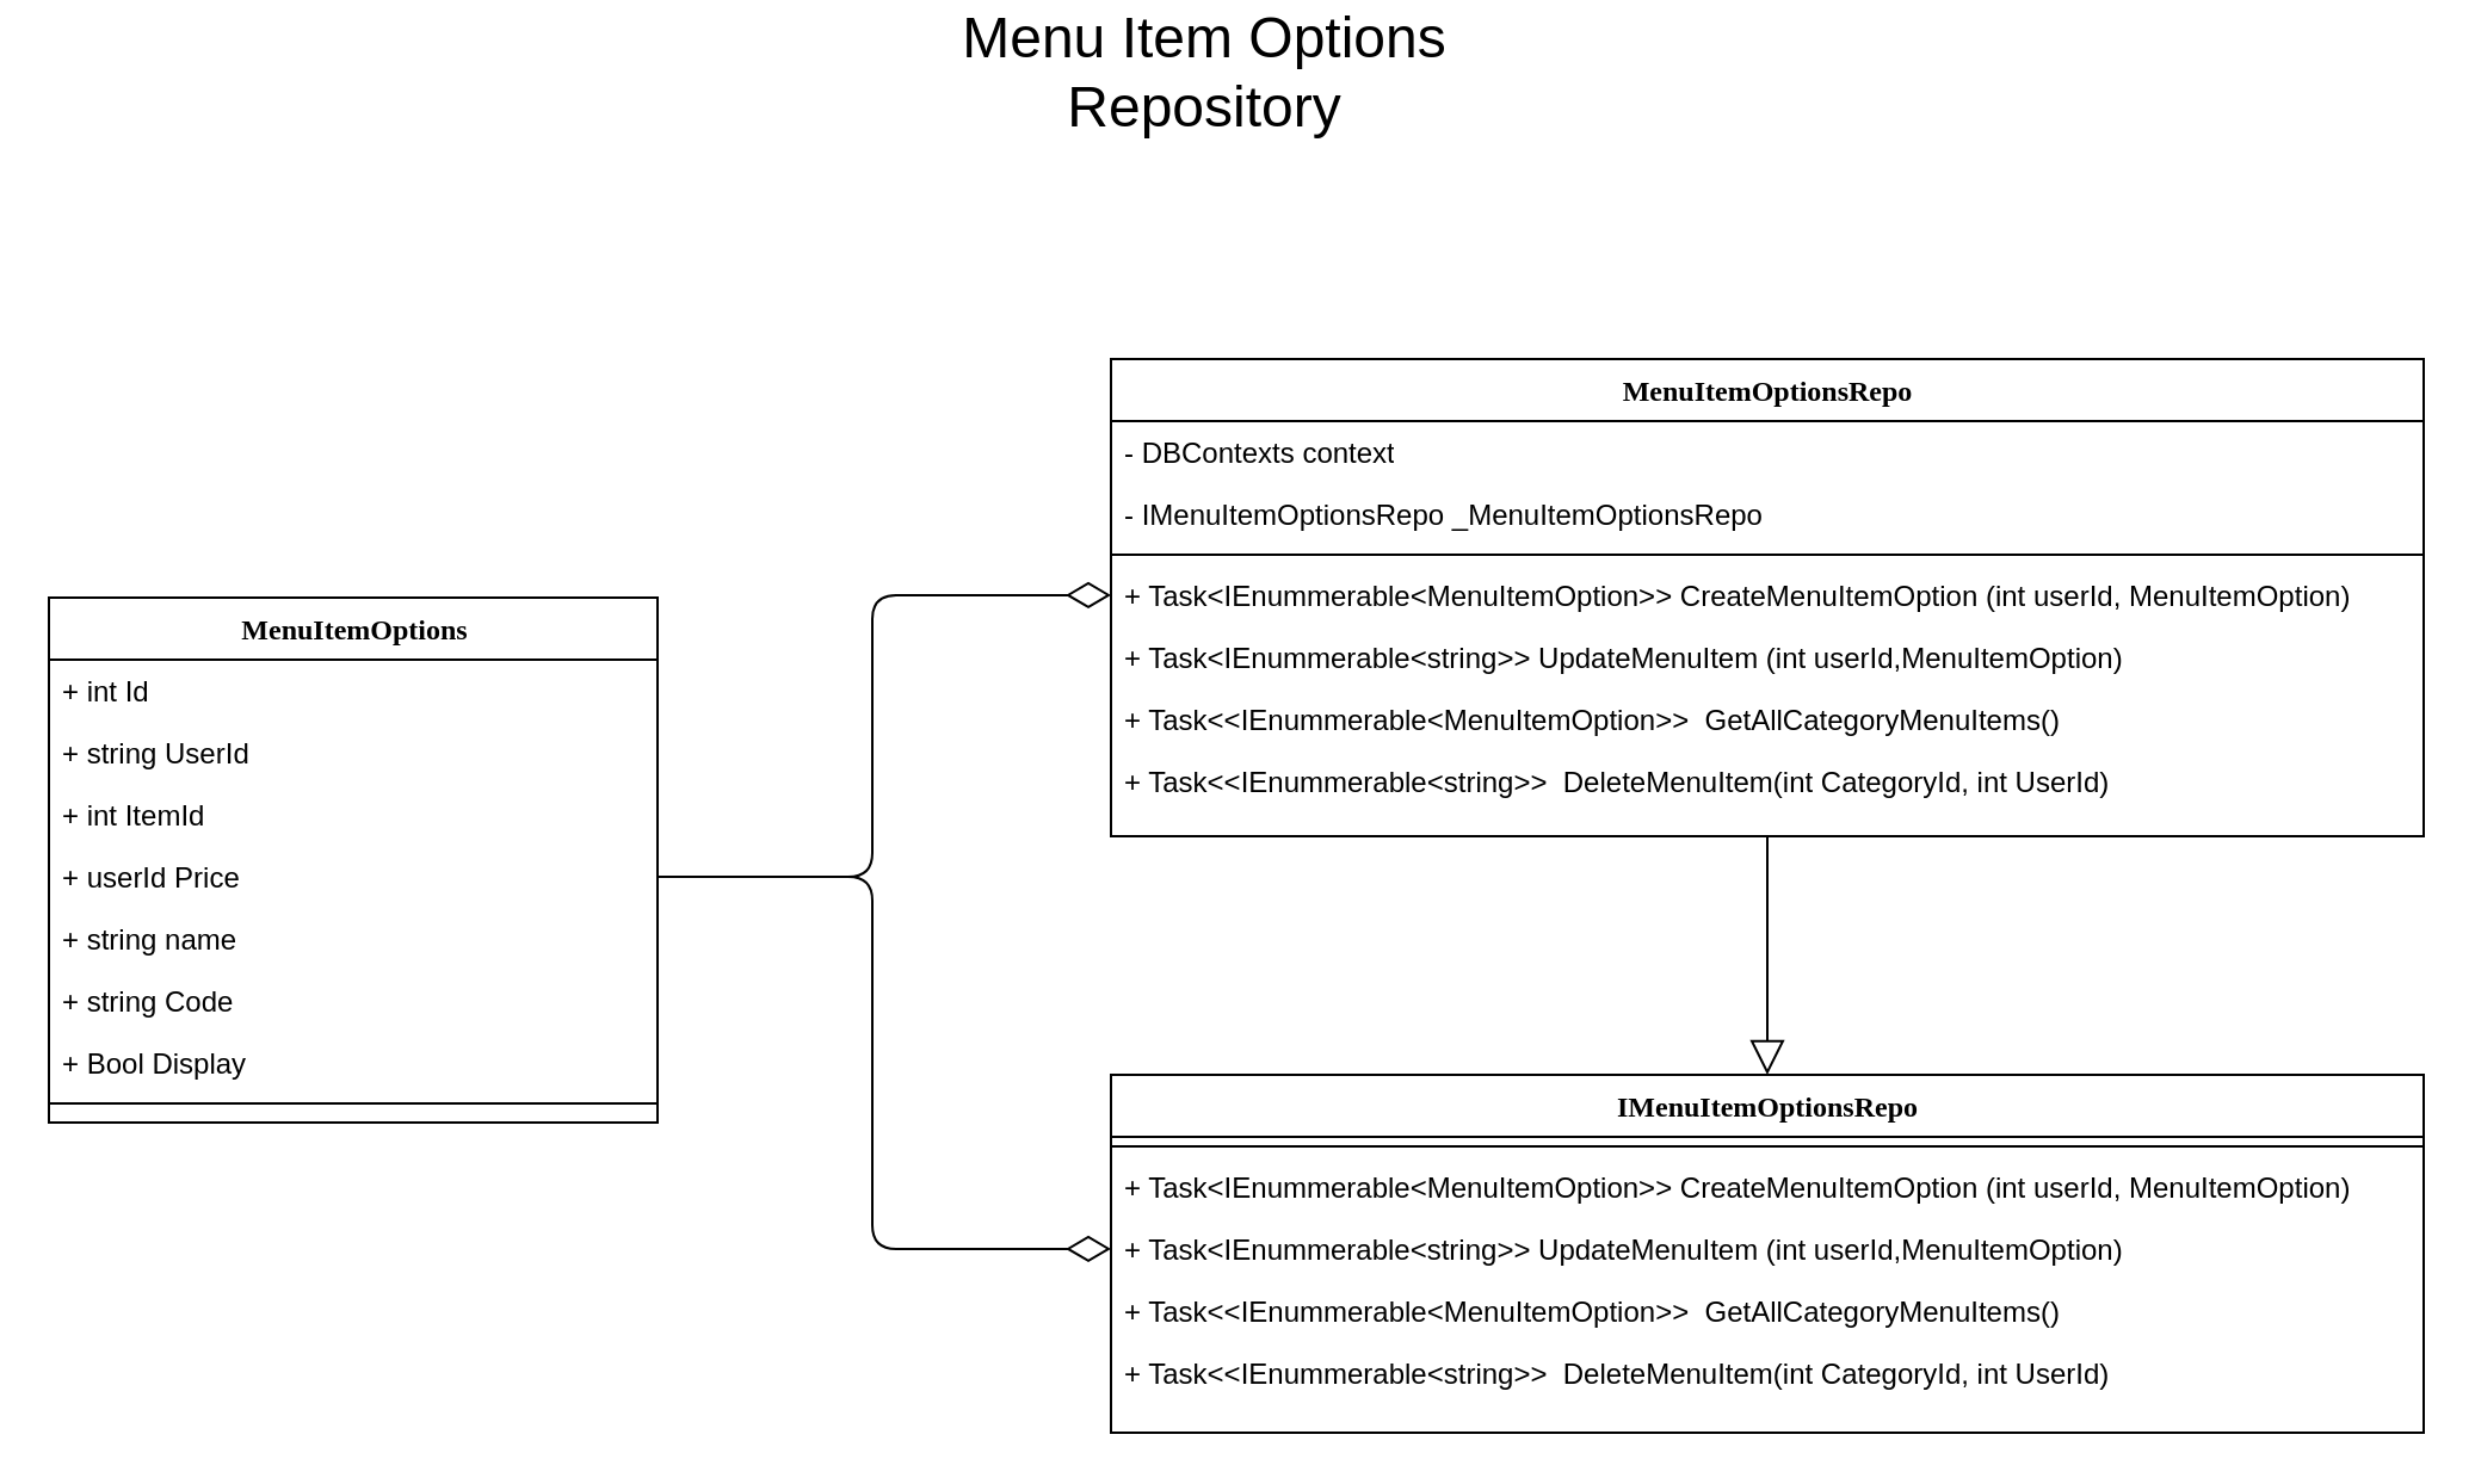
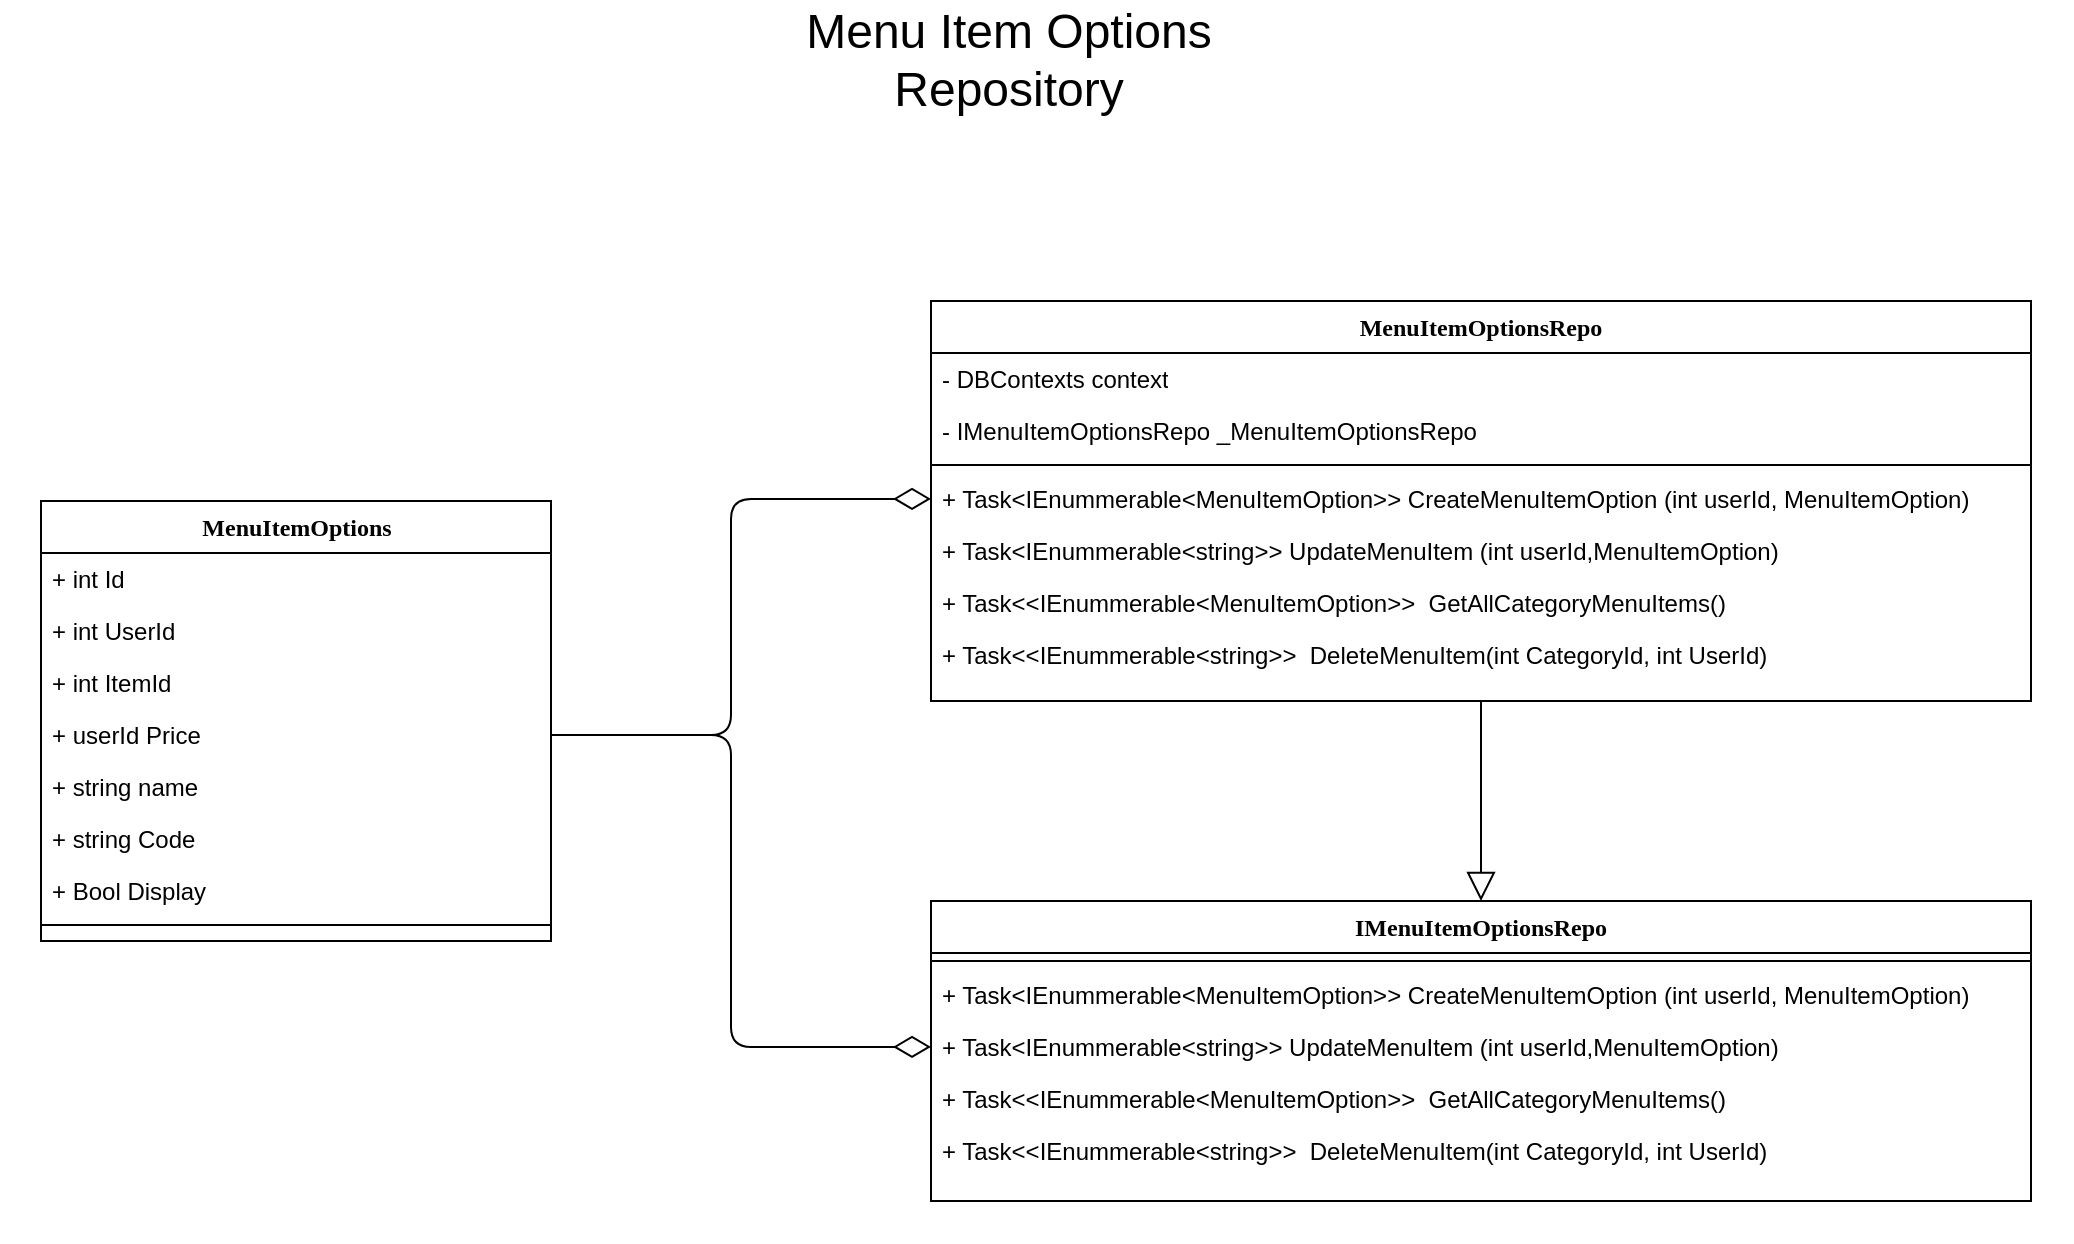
  <mxCell id="0" />
  <mxCell id="1" parent="0" />
  <mxCell id="2" value="&lt;font style=&quot;font-size: 24px&quot;&gt;Menu Item Options Repository&lt;br&gt;&lt;/font&gt;" style="text;html=1;strokeColor=none;fillColor=none;align=center;verticalAlign=middle;whiteSpace=wrap;rounded=0;" vertex="1" parent="1"><mxGeometry x="352" y="20" width="305" height="20" as="geometry" /></mxCell>
  <mxCell id="3" value="IMenuItemOptionsRepo" style="swimlane;html=1;fontStyle=1;align=center;verticalAlign=top;childLayout=stackLayout;horizontal=1;startSize=26;horizontalStack=0;resizeParent=1;resizeLast=0;collapsible=1;marginBottom=0;swimlaneFillColor=#ffffff;rounded=0;shadow=0;comic=0;labelBackgroundColor=none;strokeWidth=1;fillColor=none;fontFamily=Verdana;fontSize=12" vertex="1" parent="1"><mxGeometry x="465" y="449.96" width="550" height="150" as="geometry" /></mxCell>
  <mxCell id="4" value="" style="line;html=1;strokeWidth=1;fillColor=none;align=left;verticalAlign=middle;spacingTop=-1;spacingLeft=3;spacingRight=3;rotatable=0;labelPosition=right;points=[];portConstraint=eastwest;" vertex="1" parent="3"><mxGeometry y="26" width="550" height="8" as="geometry" /></mxCell>
  <mxCell id="5" value="+ Task&amp;lt;IEnummerable&amp;lt;MenuItemOption&amp;gt;&amp;gt; CreateMenuItemOption (int userId, MenuItemOption)" style="text;html=1;strokeColor=none;fillColor=none;align=left;verticalAlign=top;spacingLeft=4;spacingRight=4;whiteSpace=wrap;overflow=hidden;rotatable=0;points=[[0,0.5],[1,0.5]];portConstraint=eastwest;" vertex="1" parent="3"><mxGeometry y="34" width="550" height="26" as="geometry" /></mxCell>
  <mxCell id="6" value="+ Task&amp;lt;IEnummerable&amp;lt;string&amp;gt;&amp;gt; UpdateMenuItem (int userId,MenuItemOption)" style="text;html=1;strokeColor=none;fillColor=none;align=left;verticalAlign=top;spacingLeft=4;spacingRight=4;whiteSpace=wrap;overflow=hidden;rotatable=0;points=[[0,0.5],[1,0.5]];portConstraint=eastwest;" vertex="1" parent="3"><mxGeometry y="60" width="550" height="26" as="geometry" /></mxCell>
  <mxCell id="7" value="+ Task&amp;lt;&amp;lt;IEnummerable&amp;lt;MenuItemOption&amp;gt;&amp;gt;&amp;nbsp; GetAllCategoryMenuItems()" style="text;html=1;strokeColor=none;fillColor=none;align=left;verticalAlign=top;spacingLeft=4;spacingRight=4;whiteSpace=wrap;overflow=hidden;rotatable=0;points=[[0,0.5],[1,0.5]];portConstraint=eastwest;" vertex="1" parent="3"><mxGeometry y="86" width="550" height="26" as="geometry" /></mxCell>
  <mxCell id="8" value="+ Task&amp;lt;&amp;lt;IEnummerable&amp;lt;string&amp;gt;&amp;gt;&amp;nbsp; DeleteMenuItem(int CategoryId, int UserId)" style="text;html=1;strokeColor=none;fillColor=none;align=left;verticalAlign=top;spacingLeft=4;spacingRight=4;whiteSpace=wrap;overflow=hidden;rotatable=0;points=[[0,0.5],[1,0.5]];portConstraint=eastwest;" vertex="1" parent="3"><mxGeometry y="112" width="550" height="26" as="geometry" /></mxCell>
  <mxCell id="9" style="edgeStyle=orthogonalEdgeStyle;rounded=0;orthogonalLoop=1;jettySize=auto;html=1;exitX=0.5;exitY=1;exitDx=0;exitDy=0;entryX=0.5;entryY=0;entryDx=0;entryDy=0;startArrow=none;startFill=0;startSize=13;endArrow=block;endFill=0;endSize=12;" edge="1" parent="1" source="10" target="3"><mxGeometry relative="1" as="geometry" /></mxCell>
  <mxCell id="10" value="MenuItemOptionsRepo" style="swimlane;html=1;fontStyle=1;align=center;verticalAlign=top;childLayout=stackLayout;horizontal=1;startSize=26;horizontalStack=0;resizeParent=1;resizeLast=0;collapsible=1;marginBottom=0;swimlaneFillColor=#ffffff;rounded=0;shadow=0;comic=0;labelBackgroundColor=none;strokeWidth=1;fillColor=none;fontFamily=Verdana;fontSize=12" vertex="1" parent="1"><mxGeometry x="465" y="149.96" width="550" height="200" as="geometry" /></mxCell>
  <mxCell id="11" value="- DBContexts context&lt;br&gt;" style="text;html=1;strokeColor=none;fillColor=none;align=left;verticalAlign=top;spacingLeft=4;spacingRight=4;whiteSpace=wrap;overflow=hidden;rotatable=0;points=[[0,0.5],[1,0.5]];portConstraint=eastwest;" vertex="1" parent="10"><mxGeometry y="26" width="550" height="26" as="geometry" /></mxCell>
  <mxCell id="12" value="- IMenuItemOptionsRepo _MenuItemOptionsRepo" style="text;html=1;strokeColor=none;fillColor=none;align=left;verticalAlign=top;spacingLeft=4;spacingRight=4;whiteSpace=wrap;overflow=hidden;rotatable=0;points=[[0,0.5],[1,0.5]];portConstraint=eastwest;" vertex="1" parent="10"><mxGeometry y="52" width="550" height="26" as="geometry" /></mxCell>
  <mxCell id="13" value="" style="line;html=1;strokeWidth=1;fillColor=none;align=left;verticalAlign=middle;spacingTop=-1;spacingLeft=3;spacingRight=3;rotatable=0;labelPosition=right;points=[];portConstraint=eastwest;" vertex="1" parent="10"><mxGeometry y="78" width="550" height="8" as="geometry" /></mxCell>
  <mxCell id="14" value="+ Task&amp;lt;IEnummerable&amp;lt;MenuItemOption&amp;gt;&amp;gt; CreateMenuItemOption (int userId, MenuItemOption)" style="text;html=1;strokeColor=none;fillColor=none;align=left;verticalAlign=top;spacingLeft=4;spacingRight=4;whiteSpace=wrap;overflow=hidden;rotatable=0;points=[[0,0.5],[1,0.5]];portConstraint=eastwest;" vertex="1" parent="10"><mxGeometry y="86" width="550" height="26" as="geometry" /></mxCell>
  <mxCell id="15" value="+ Task&amp;lt;IEnummerable&amp;lt;string&amp;gt;&amp;gt; UpdateMenuItem (int userId,MenuItemOption)" style="text;html=1;strokeColor=none;fillColor=none;align=left;verticalAlign=top;spacingLeft=4;spacingRight=4;whiteSpace=wrap;overflow=hidden;rotatable=0;points=[[0,0.5],[1,0.5]];portConstraint=eastwest;" vertex="1" parent="10"><mxGeometry y="112" width="550" height="26" as="geometry" /></mxCell>
  <mxCell id="16" value="+ Task&amp;lt;&amp;lt;IEnummerable&amp;lt;MenuItemOption&amp;gt;&amp;gt;&amp;nbsp; GetAllCategoryMenuItems()" style="text;html=1;strokeColor=none;fillColor=none;align=left;verticalAlign=top;spacingLeft=4;spacingRight=4;whiteSpace=wrap;overflow=hidden;rotatable=0;points=[[0,0.5],[1,0.5]];portConstraint=eastwest;" vertex="1" parent="10"><mxGeometry y="138" width="550" height="26" as="geometry" /></mxCell>
  <mxCell id="17" value="+ Task&amp;lt;&amp;lt;IEnummerable&amp;lt;string&amp;gt;&amp;gt;&amp;nbsp; DeleteMenuItem(int CategoryId, int UserId)" style="text;html=1;strokeColor=none;fillColor=none;align=left;verticalAlign=top;spacingLeft=4;spacingRight=4;whiteSpace=wrap;overflow=hidden;rotatable=0;points=[[0,0.5],[1,0.5]];portConstraint=eastwest;" vertex="1" parent="10"><mxGeometry y="164" width="550" height="26" as="geometry" /></mxCell>
  <mxCell id="18" value="MenuItemOptions" style="swimlane;html=1;fontStyle=1;align=center;verticalAlign=top;childLayout=stackLayout;horizontal=1;startSize=26;horizontalStack=0;resizeParent=1;resizeLast=0;collapsible=1;marginBottom=0;swimlaneFillColor=#ffffff;rounded=0;shadow=0;comic=0;labelBackgroundColor=none;strokeWidth=1;fillColor=none;fontFamily=Verdana;fontSize=12" vertex="1" parent="1"><mxGeometry x="20" y="249.96" width="255" height="220" as="geometry" /></mxCell>
  <mxCell id="19" value="+ int Id" style="text;html=1;strokeColor=none;fillColor=none;align=left;verticalAlign=top;spacingLeft=4;spacingRight=4;whiteSpace=wrap;overflow=hidden;rotatable=0;points=[[0,0.5],[1,0.5]];portConstraint=eastwest;" vertex="1" parent="18"><mxGeometry y="26" width="255" height="26" as="geometry" /></mxCell>
- <mxCell id="20" value="+ string UserId" style="text;html=1;strokeColor=none;fillColor=none;align=left;verticalAlign=top;spacingLeft=4;spacingRight=4;whiteSpace=wrap;overflow=hidden;rotatable=0;points=[[0,0.5],[1,0.5]];portConstraint=eastwest;" vertex="1" parent="18"><mxGeometry y="52" width="255" height="26" as="geometry" /></mxCell>
+ <mxCell id="20" value="+ int UserId" style="text;html=1;strokeColor=none;fillColor=none;align=left;verticalAlign=top;spacingLeft=4;spacingRight=4;whiteSpace=wrap;overflow=hidden;rotatable=0;points=[[0,0.5],[1,0.5]];portConstraint=eastwest;" vertex="1" parent="18"><mxGeometry y="52" width="255" height="26" as="geometry" /></mxCell>
  <mxCell id="21" value="+ int ItemId" style="text;html=1;strokeColor=none;fillColor=none;align=left;verticalAlign=top;spacingLeft=4;spacingRight=4;whiteSpace=wrap;overflow=hidden;rotatable=0;points=[[0,0.5],[1,0.5]];portConstraint=eastwest;" vertex="1" parent="18"><mxGeometry y="78" width="255" height="26" as="geometry" /></mxCell>
  <mxCell id="22" value="+ userId Price" style="text;html=1;strokeColor=none;fillColor=none;align=left;verticalAlign=top;spacingLeft=4;spacingRight=4;whiteSpace=wrap;overflow=hidden;rotatable=0;points=[[0,0.5],[1,0.5]];portConstraint=eastwest;" vertex="1" parent="18"><mxGeometry y="104" width="255" height="26" as="geometry" /></mxCell>
  <mxCell id="23" value="+ string name" style="text;html=1;strokeColor=none;fillColor=none;align=left;verticalAlign=top;spacingLeft=4;spacingRight=4;whiteSpace=wrap;overflow=hidden;rotatable=0;points=[[0,0.5],[1,0.5]];portConstraint=eastwest;" vertex="1" parent="18"><mxGeometry y="130" width="255" height="26" as="geometry" /></mxCell>
  <mxCell id="24" value="+ string Code" style="text;html=1;strokeColor=none;fillColor=none;align=left;verticalAlign=top;spacingLeft=4;spacingRight=4;whiteSpace=wrap;overflow=hidden;rotatable=0;points=[[0,0.5],[1,0.5]];portConstraint=eastwest;" vertex="1" parent="18"><mxGeometry y="156" width="255" height="26" as="geometry" /></mxCell>
  <mxCell id="25" value="+ Bool Display" style="text;html=1;strokeColor=none;fillColor=none;align=left;verticalAlign=top;spacingLeft=4;spacingRight=4;whiteSpace=wrap;overflow=hidden;rotatable=0;points=[[0,0.5],[1,0.5]];portConstraint=eastwest;" vertex="1" parent="18"><mxGeometry y="182" width="255" height="26" as="geometry" /></mxCell>
  <mxCell id="26" value="" style="line;html=1;strokeWidth=1;fillColor=none;align=left;verticalAlign=middle;spacingTop=-1;spacingLeft=3;spacingRight=3;rotatable=0;labelPosition=right;points=[];portConstraint=eastwest;" vertex="1" parent="18"><mxGeometry y="208" width="255" height="8" as="geometry" /></mxCell>
  <mxCell id="27" style="edgeStyle=orthogonalEdgeStyle;rounded=1;orthogonalLoop=1;jettySize=auto;html=1;exitX=1;exitY=0.5;exitDx=0;exitDy=0;entryX=0;entryY=0.5;entryDx=0;entryDy=0;startArrow=none;startFill=0;startSize=13;endArrow=diamondThin;endFill=0;endSize=16;" edge="1" parent="1" source="22" target="14"><mxGeometry relative="1" as="geometry" /></mxCell>
  <mxCell id="28" style="edgeStyle=orthogonalEdgeStyle;rounded=1;orthogonalLoop=1;jettySize=auto;html=1;exitX=1;exitY=0.5;exitDx=0;exitDy=0;entryX=0;entryY=0.5;entryDx=0;entryDy=0;startArrow=none;startFill=0;startSize=13;endArrow=diamondThin;endFill=0;endSize=16;" edge="1" parent="1" source="22" target="6"><mxGeometry relative="1" as="geometry" /></mxCell>
